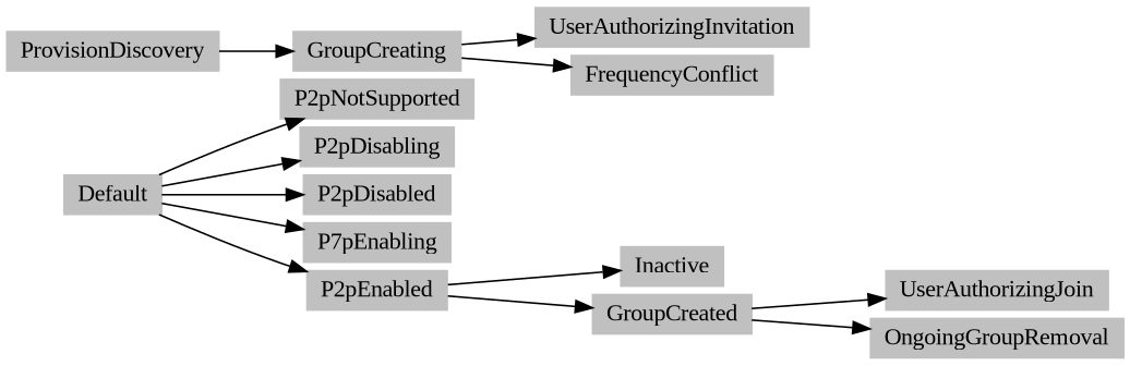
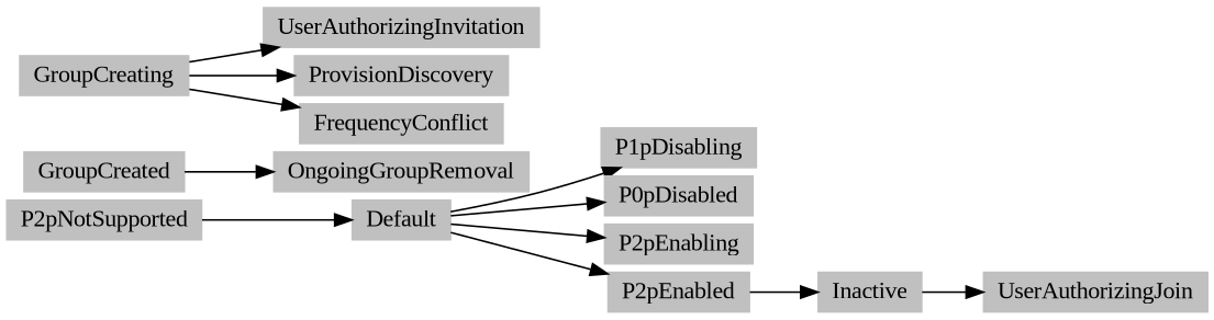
  digraph {
    fontname="Liberation Serif"
    nodesep=0.05
    rankdir=LR
    node [color=gray fontname="Liberation Serif" shape=record style=filled]
    edge [fontname="Liberation Serif"]
    Default [height=0.20 width=0.20]
    P2pNotSupported [height=0.20 width=0.20]
-   P2pDisabling [height=0.20 width=0.20]
-   P2pDisabled [height=0.20 width=0.20]
-   P2pEnabling [height=0.20 width=0.20 label=P7pEnabling]
+   P2pDisabling [height=0.20 width=0.20 label=P1pDisabling]
+   P2pDisabled [height=0.20 width=0.20 label=P0pDisabled]
+   P2pEnabling [height=0.20 width=0.20]
    P2pEnabled [height=0.20 width=0.20]
    Inactive [height=0.20 width=0.20]
    GroupCreated [height=0.20 width=0.20]
    GroupCreating [height=0.20 width=0.20]
    UserAuthorizingInvitation [height=0.20 width=0.20]
    ProvisionDiscovery [height=0.20 width=0.20]
    FrequencyConflict [height=0.20 width=0.20]
    UserAuthorizingJoin [height=0.20 width=0.20]
    OngoingGroupRemoval [height=0.20 width=0.20]
-   Default -> P2pNotSupported
+   P2pNotSupported -> Default
    Default -> P2pDisabling
    Default -> P2pDisabled
    Default -> P2pEnabling
    Default -> P2pEnabled
    P2pEnabled -> Inactive
-   P2pEnabled -> GroupCreated
-   GroupCreated -> UserAuthorizingJoin
+   Inactive -> UserAuthorizingJoin
    GroupCreated -> OngoingGroupRemoval
    GroupCreating -> UserAuthorizingInvitation
-   ProvisionDiscovery -> GroupCreating
+   GroupCreating -> ProvisionDiscovery
    GroupCreating -> FrequencyConflict
  }
